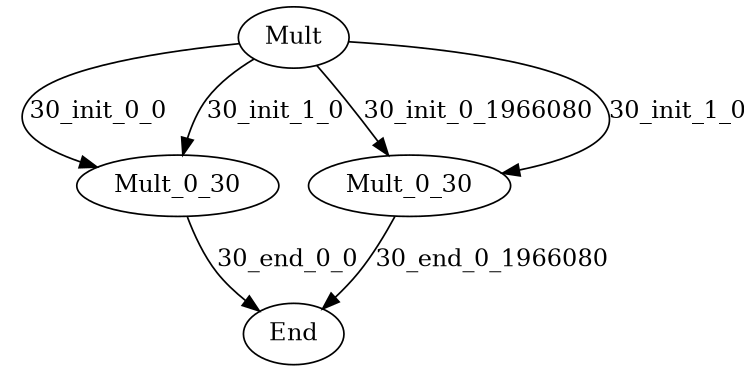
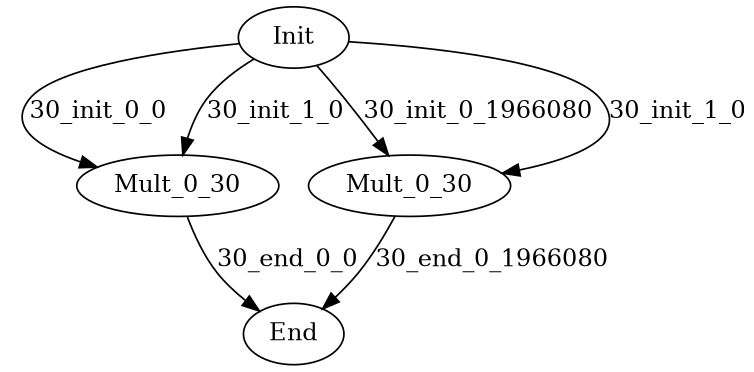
  digraph {
    fontname="DejaVu Serif"
    node [fontname="DejaVu Serif"]
    edge [fontname="DejaVu Serif"]
-   n1 [height=0.5 label=Mult width=0.75]
+   n1 [height=0.5 label=Init width=0.75]
    n2 [height=0.5 label=Mult_0_30 width=1.6429]
    n3 [height=0.5 label=Mult_0_30 width=1.6429]
    n4 [height=0.5 label=End width=0.81243]
    n1 -> n2 [label="30_init_0_0"]
    n1 -> n2 [label="30_init_1_0"]
    n1 -> n3 [label="30_init_0_1966080"]
    n1 -> n3 [label="30_init_1_0"]
    n2 -> n4 [label="30_end_0_0"]
    n3 -> n4 [label="30_end_0_1966080"]
  }
